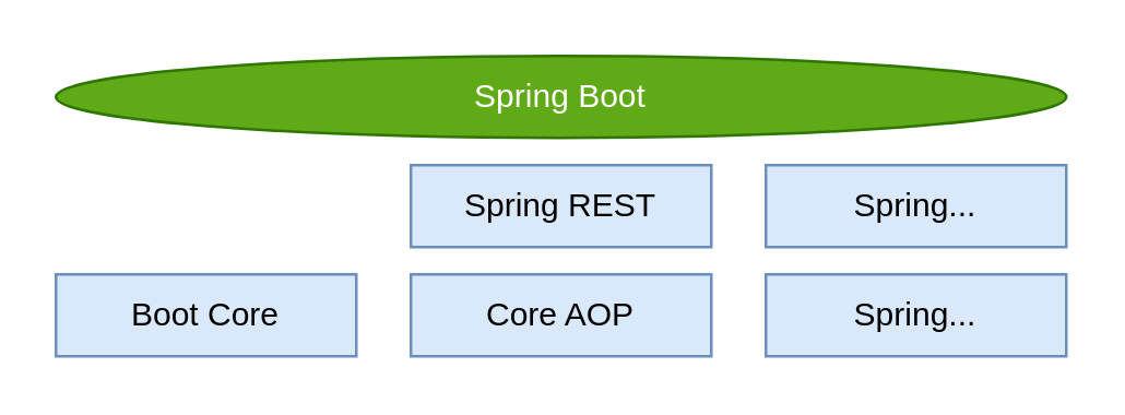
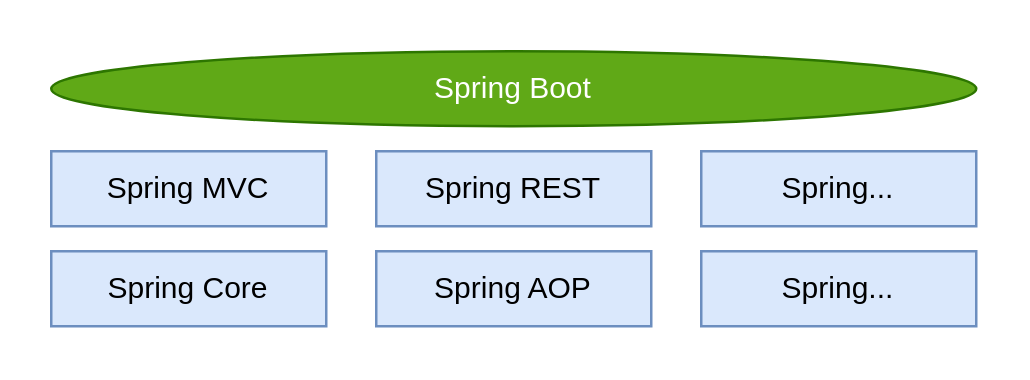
  <mxCell id="0" />
  <mxCell id="1" parent="0" />
  <mxCell id="2" value="Spring Boot" style="ellipse;whiteSpace=wrap;html=1;fillColor=#60a917;strokeColor=#2D7600;fontColor=#ffffff;" vertex="1" parent="1"><mxGeometry x="20" y="20" width="370" height="30" as="geometry" /></mxCell>
+ <mxCell id="3" value="Spring MVC" style="rounded=0;whiteSpace=wrap;html=1;fillColor=#dae8fc;strokeColor=#6c8ebf;" vertex="1" parent="1"><mxGeometry x="20" y="60" width="110" height="30" as="geometry" /></mxCell>
  <mxCell id="4" value="Spring REST" style="rounded=0;whiteSpace=wrap;html=1;fillColor=#dae8fc;strokeColor=#6c8ebf;" vertex="1" parent="1"><mxGeometry x="150" y="60" width="110" height="30" as="geometry" /></mxCell>
  <mxCell id="5" value="Spring..." style="rounded=0;whiteSpace=wrap;html=1;fillColor=#dae8fc;strokeColor=#6c8ebf;" vertex="1" parent="1"><mxGeometry x="280" y="60" width="110" height="30" as="geometry" /></mxCell>
- <mxCell id="6" value="Boot Core" style="rounded=0;whiteSpace=wrap;html=1;fillColor=#dae8fc;strokeColor=#6c8ebf;" vertex="1" parent="1"><mxGeometry x="20" y="100" width="110" height="30" as="geometry" /></mxCell>
- <mxCell id="7" value="Core AOP" style="rounded=0;whiteSpace=wrap;html=1;fillColor=#dae8fc;strokeColor=#6c8ebf;" vertex="1" parent="1"><mxGeometry x="150" y="100" width="110" height="30" as="geometry" /></mxCell>
+ <mxCell id="6" value="Spring Core" style="rounded=0;whiteSpace=wrap;html=1;fillColor=#dae8fc;strokeColor=#6c8ebf;" vertex="1" parent="1"><mxGeometry x="20" y="100" width="110" height="30" as="geometry" /></mxCell>
+ <mxCell id="7" value="Spring AOP" style="rounded=0;whiteSpace=wrap;html=1;fillColor=#dae8fc;strokeColor=#6c8ebf;" vertex="1" parent="1"><mxGeometry x="150" y="100" width="110" height="30" as="geometry" /></mxCell>
  <mxCell id="8" value="Spring..." style="rounded=0;whiteSpace=wrap;html=1;fillColor=#dae8fc;strokeColor=#6c8ebf;" vertex="1" parent="1"><mxGeometry x="280" y="100" width="110" height="30" as="geometry" /></mxCell>
